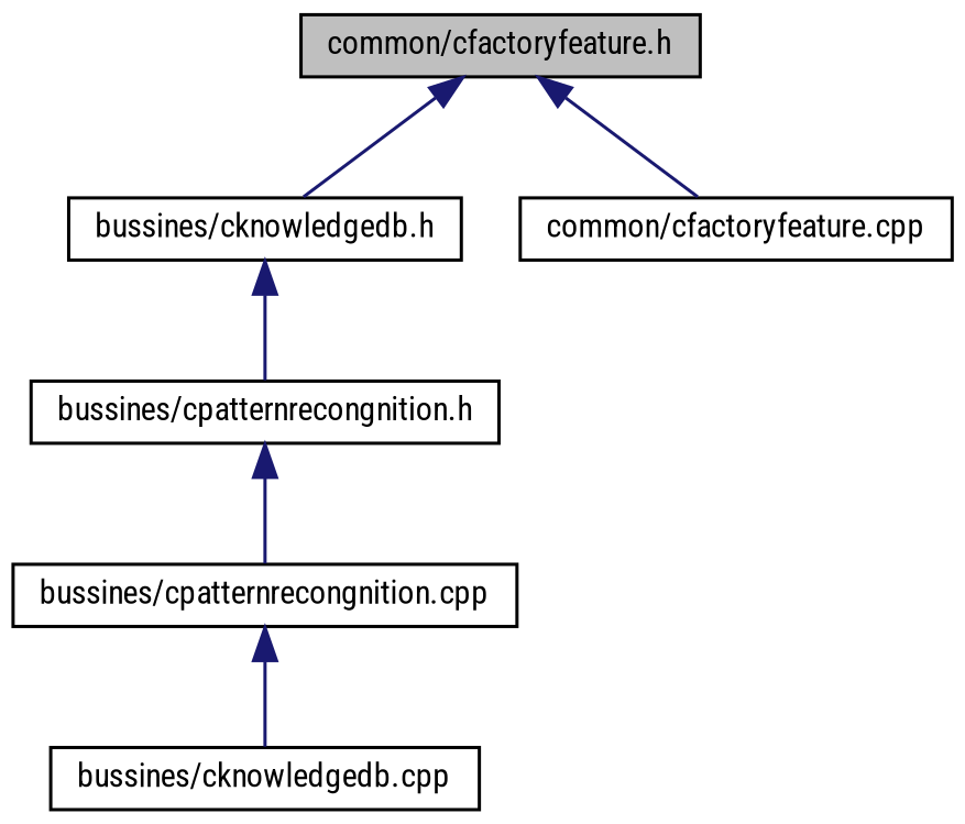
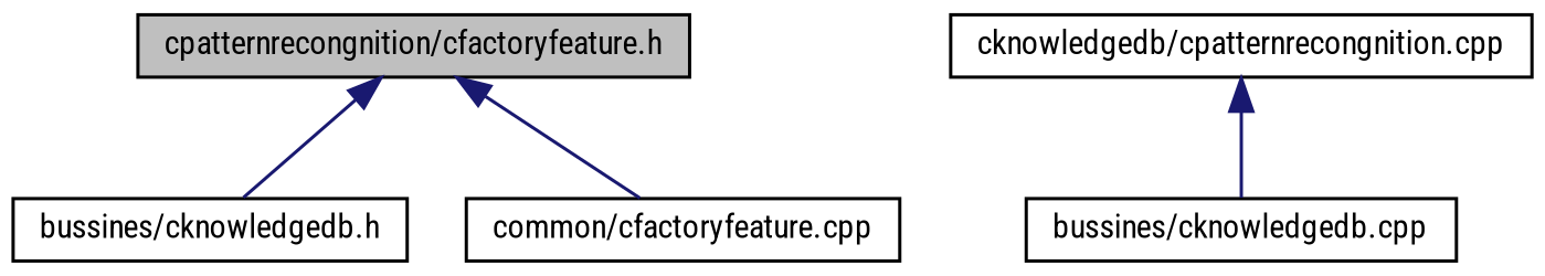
  digraph {
    fontname="Roboto Condensed"
    node [color=black fillcolor=white fontname="Roboto Condensed" fontsize=10 shape=record style=filled]
    edge [color=midnightblue dir=back fontname="Roboto Condensed" fontsize=10 labelfontname=Helvetica labelfontsize=10 style=solid]
-   n1 [fillcolor=grey75 fontcolor=black height=0.2 label="common/cfactoryfeature.h" width=0.4]
+   n1 [fillcolor=grey75 fontcolor=black height=0.2 label="cpatternrecongnition/cfactoryfeature.h" width=0.4]
    n2 [height=0.2 label="bussines/cknowledgedb.h" width=0.4]
    n3 [height=0.2 label="common/cfactoryfeature.cpp" width=0.4]
-   n4 [height=0.2 label="bussines/cpatternrecongnition.h" width=0.4]
    n5 [height=0.2 label="bussines/cknowledgedb.cpp" width=0.4]
-   n6 [height=0.2 label="bussines/cpatternrecongnition.cpp" width=0.4]
+   n6 [height=0.2 label="cknowledgedb/cpatternrecongnition.cpp" width=0.4]
    n1 -> n2
    n1 -> n3
-   n2 -> n4
-   n4 -> n6
    n6 -> n5
  }
